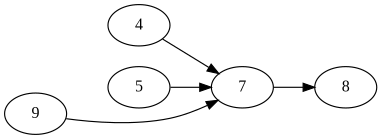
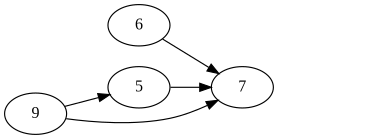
  digraph {
    fontname="Liberation Serif"
    rankdir=LR
    node [fontname="Liberation Serif"]
    edge [fontname="Liberation Serif"]
    n1 [label=5]
    n2 [label=7]
-   n3 [label=4]
-   n4 [label=8]
+   n3 [label=6]
    n5 [label=9]
    n1 -> n2
-   n2 -> n4
    n3 -> n2
+   n5 -> n1
    n5 -> n2
  }
